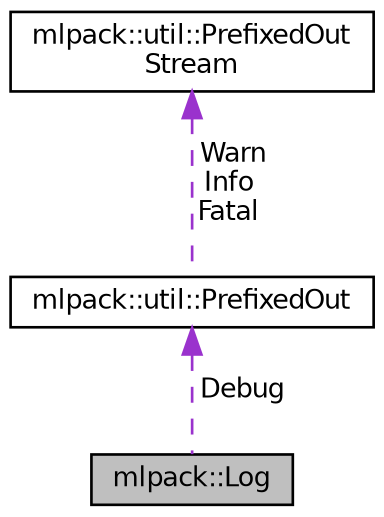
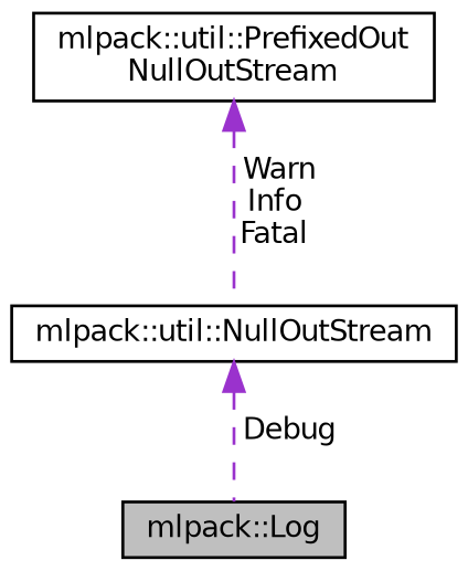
  digraph {
    node [color=black fillcolor=white fontname=Helvetica fontsize=10 shape=record style=filled]
    edge [color=darkorchid3 dir=back fontname=Helvetica fontsize=10 labelfontname=Helvetica labelfontsize=10 style=dashed]
    n1 [fillcolor=grey75 fontcolor=black height=0.2 label="mlpack::Log" width=0.4]
-   n2 [height=0.2 label="mlpack::util::PrefixedOut\lStream" width=0.4]
-   n3 [height=0.2 label="mlpack::util::PrefixedOut" width=0.4]
+   n2 [height=0.2 label="mlpack::util::PrefixedOut\lNullOutStream" width=0.4]
+   n3 [height=0.2 label="mlpack::util::NullOutStream" width=0.4]
    n2 -> n3 [label=" Warn\nInfo\nFatal"]
    n3 -> n1 [label=" Debug"]
  }
